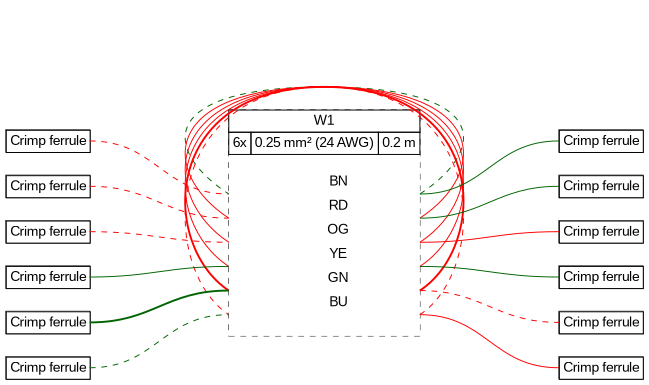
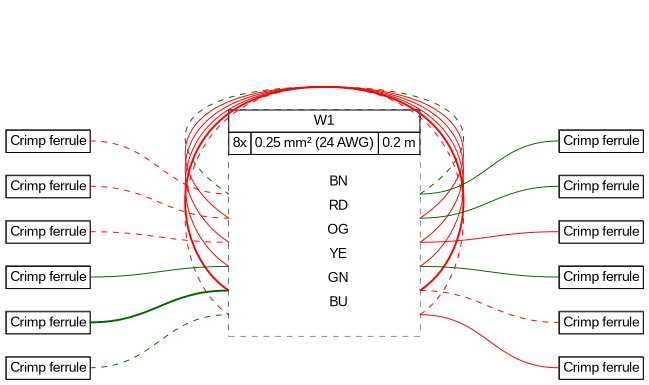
  graph {
    bgcolor="#FFFFFF"
    fontname=arial
    nodesep=0.33
    rankdir=LR
    ranksep=2
    node [fillcolor="#FFFFFF" fontname=arial margin=0 shape=box style=filled]
    edge [color=red fontname=arial headport=w style=solid tailport=e]
    n1 [height=0 label=< <table border="0" cellspacing="0" cellpadding="0" port="p1r" bgcolor="#FFFFFF">  <tr>   <td port="p1l">    <table border="0" cellborder="1" cellpadding="3" cellspacing="0">     <tr>      <td>Crimp ferrule</td>     </tr>    </table>   </td>  </tr> </table> > width=0]
-   n2 [height=0 label=< <table border="0" cellspacing="0" cellpadding="0" bgcolor="#FFFFFF">  <tr>   <td>    <table border="0" cellborder="1" cellpadding="3" cellspacing="0">     <tr>      <td>W1</td>     </tr>    </table>   </td>  </tr>  <tr>   <td>    <table border="0" cellborder="1" cellpadding="3" cellspacing="0">     <tr>      <td>6x</td>      <td>0.25 mm² (24 AWG)</td>      <td>0.2 m</td>     </tr>    </table>   </td>  </tr>  <tr>   <td>    <table border="0" cellborder="0" cellspacing="0">     <tr>      <td>&nbsp;</td>     </tr>     <tr>      <td align="left"> </td>      <td> </td>      <td></td>      <td>BN</td>      <td> </td>      <td align="right"> </td>     </tr>     <tr>      <td border="0" cellspacing="0" cellpadding="0" colspan="6" height="6" port="w1"></td>     </tr>     <tr>      <td align="left"> </td>      <td> </td>      <td></td>      <td>RD</td>      <td> </td>      <td align="right"> </td>     </tr>     <tr>      <td border="0" cellspacing="0" cellpadding="0" colspan="6" height="6" port="w2"></td>     </tr>     <tr>      <td align="left"> </td>      <td> </td>      <td></td>      <td>OG</td>      <td> </td>      <td align="right"> </td>     </tr>     <tr>      <td border="0" cellspacing="0" cellpadding="0" colspan="6" height="6" port="w3"></td>     </tr>     <tr>      <td align="left"> </td>      <td> </td>      <td></td>      <td>YE</td>      <td> </td>      <td align="right"> </td>     </tr>     <tr>      <td border="0" cellspacing="0" cellpadding="0" colspan="6" height="6" port="w4"></td>     </tr>     <tr>      <td align="left"> </td>      <td> </td>      <td></td>      <td>GN</td>      <td> </td>      <td align="right"> </td>     </tr>     <tr>      <td border="0" cellspacing="0" cellpadding="0" colspan="6" height="6" port="w5"></td>     </tr>     <tr>      <td align="left"> </td>      <td> </td>      <td></td>      <td>BU</td>      <td> </td>      <td align="right"> </td>     </tr>     <tr>      <td border="0" cellspacing="0" cellpadding="0" colspan="6" height="6" port="w6"></td>     </tr>     <tr>      <td>&nbsp;</td>     </tr>    </table>   </td>  </tr> </table> > style="filled,dashed" width=0]
+   n2 [height=0 label=< <table border="0" cellspacing="0" cellpadding="0" bgcolor="#FFFFFF">  <tr>   <td>    <table border="0" cellborder="1" cellpadding="3" cellspacing="0">     <tr>      <td>W1</td>     </tr>    </table>   </td>  </tr>  <tr>   <td>    <table border="0" cellborder="1" cellpadding="3" cellspacing="0">     <tr>      <td>8x</td>      <td>0.25 mm² (24 AWG)</td>      <td>0.2 m</td>     </tr>    </table>   </td>  </tr>  <tr>   <td>    <table border="0" cellborder="0" cellspacing="0">     <tr>      <td>&nbsp;</td>     </tr>     <tr>      <td align="left"> </td>      <td> </td>      <td></td>      <td>BN</td>      <td> </td>      <td align="right"> </td>     </tr>     <tr>      <td border="0" cellspacing="0" cellpadding="0" colspan="6" height="6" port="w1"></td>     </tr>     <tr>      <td align="left"> </td>      <td> </td>      <td></td>      <td>RD</td>      <td> </td>      <td align="right"> </td>     </tr>     <tr>      <td border="0" cellspacing="0" cellpadding="0" colspan="6" height="6" port="w2"></td>     </tr>     <tr>      <td align="left"> </td>      <td> </td>      <td></td>      <td>OG</td>      <td> </td>      <td align="right"> </td>     </tr>     <tr>      <td border="0" cellspacing="0" cellpadding="0" colspan="6" height="6" port="w3"></td>     </tr>     <tr>      <td align="left"> </td>      <td> </td>      <td></td>      <td>YE</td>      <td> </td>      <td align="right"> </td>     </tr>     <tr>      <td border="0" cellspacing="0" cellpadding="0" colspan="6" height="6" port="w4"></td>     </tr>     <tr>      <td align="left"> </td>      <td> </td>      <td></td>      <td>GN</td>      <td> </td>      <td align="right"> </td>     </tr>     <tr>      <td border="0" cellspacing="0" cellpadding="0" colspan="6" height="6" port="w5"></td>     </tr>     <tr>      <td align="left"> </td>      <td> </td>      <td></td>      <td>BU</td>      <td> </td>      <td align="right"> </td>     </tr>     <tr>      <td border="0" cellspacing="0" cellpadding="0" colspan="6" height="6" port="w6"></td>     </tr>     <tr>      <td>&nbsp;</td>     </tr>    </table>   </td>  </tr> </table> > style="filled,dashed" width=0]
    n3 [height=0 label=< <table border="0" cellspacing="0" cellpadding="0" port="p1r" bgcolor="#FFFFFF">  <tr>   <td port="p1l">    <table border="0" cellborder="1" cellpadding="3" cellspacing="0">     <tr>      <td>Crimp ferrule</td>     </tr>    </table>   </td>  </tr> </table> > width=0]
    n4 [height=0 label=< <table border="0" cellspacing="0" cellpadding="0" port="p1r" bgcolor="#FFFFFF">  <tr>   <td port="p1l">    <table border="0" cellborder="1" cellpadding="3" cellspacing="0">     <tr>      <td>Crimp ferrule</td>     </tr>    </table>   </td>  </tr> </table> > width=0]
    n5 [height=0 label=< <table border="0" cellspacing="0" cellpadding="0" port="p1r" bgcolor="#FFFFFF">  <tr>   <td port="p1l">    <table border="0" cellborder="1" cellpadding="3" cellspacing="0">     <tr>      <td>Crimp ferrule</td>     </tr>    </table>   </td>  </tr> </table> > width=0]
    n6 [height=0 label=< <table border="0" cellspacing="0" cellpadding="0" port="p1r" bgcolor="#FFFFFF">  <tr>   <td port="p1l">    <table border="0" cellborder="1" cellpadding="3" cellspacing="0">     <tr>      <td>Crimp ferrule</td>     </tr>    </table>   </td>  </tr> </table> > width=0]
    n7 [height=0 label=< <table border="0" cellspacing="0" cellpadding="0" port="p1r" bgcolor="#FFFFFF">  <tr>   <td port="p1l">    <table border="0" cellborder="1" cellpadding="3" cellspacing="0">     <tr>      <td>Crimp ferrule</td>     </tr>    </table>   </td>  </tr> </table> > width=0]
    n8 [height=0 label=< <table border="0" cellspacing="0" cellpadding="0" port="p1r" bgcolor="#FFFFFF">  <tr>   <td port="p1l">    <table border="0" cellborder="1" cellpadding="3" cellspacing="0">     <tr>      <td>Crimp ferrule</td>     </tr>    </table>   </td>  </tr> </table> > width=0]
    n9 [height=0 label=< <table border="0" cellspacing="0" cellpadding="0" port="p1r" bgcolor="#FFFFFF">  <tr>   <td port="p1l">    <table border="0" cellborder="1" cellpadding="3" cellspacing="0">     <tr>      <td>Crimp ferrule</td>     </tr>    </table>   </td>  </tr> </table> > width=0]
    n10 [height=0 label=< <table border="0" cellspacing="0" cellpadding="0" port="p1r" bgcolor="#FFFFFF">  <tr>   <td port="p1l">    <table border="0" cellborder="1" cellpadding="3" cellspacing="0">     <tr>      <td>Crimp ferrule</td>     </tr>    </table>   </td>  </tr> </table> > width=0]
    n11 [height=0 label=< <table border="0" cellspacing="0" cellpadding="0" port="p1r" bgcolor="#FFFFFF">  <tr>   <td port="p1l">    <table border="0" cellborder="1" cellpadding="3" cellspacing="0">     <tr>      <td>Crimp ferrule</td>     </tr>    </table>   </td>  </tr> </table> > width=0]
    n12 [height=0 label=< <table border="0" cellspacing="0" cellpadding="0" port="p1r" bgcolor="#FFFFFF">  <tr>   <td port="p1l">    <table border="0" cellborder="1" cellpadding="3" cellspacing="0">     <tr>      <td>Crimp ferrule</td>     </tr>    </table>   </td>  </tr> </table> > width=0]
    n13 [height=0 label=< <table border="0" cellspacing="0" cellpadding="0" port="p1r" bgcolor="#FFFFFF">  <tr>   <td port="p1l">    <table border="0" cellborder="1" cellpadding="3" cellspacing="0">     <tr>      <td>Crimp ferrule</td>     </tr>    </table>   </td>  </tr> </table> > width=0]
    n1 -- n2 [headport="w1:w" style=dashed]
    n2 -- n2 [color=darkgreen headport="w1:w" straight=straight style=dashed tailport="w1:e"]
    n2 -- n2 [headport="w2:w" straight=straight tailport="w2:e"]
    n2 -- n2 [headport="w3:w" straight=straight tailport="w3:e"]
    n2 -- n2 [headport="w4:w" straight=straight tailport="w4:e"]
    n2 -- n2 [headport="w5:w" straight=straight style=bold tailport="w5:e"]
    n2 -- n2 [headport="w6:w" straight=straight style=dashed tailport="w6:e"]
    n2 -- n8 [color=darkgreen tailport="w1:e"]
    n2 -- n9 [color=darkgreen tailport="w2:e"]
    n2 -- n10 [tailport="w3:e"]
    n2 -- n11 [color=darkgreen tailport="w4:e"]
    n2 -- n12 [style=dashed tailport="w5:e"]
    n2 -- n13 [tailport="w6:e"]
    n3 -- n2 [headport="w2:w" style=dashed]
    n4 -- n2 [headport="w3:w" style=dashed]
    n5 -- n2 [color=darkgreen headport="w4:w"]
    n6 -- n2 [color=darkgreen headport="w5:w" style=bold]
    n7 -- n2 [color=darkgreen headport="w6:w" style=dashed]
  }
